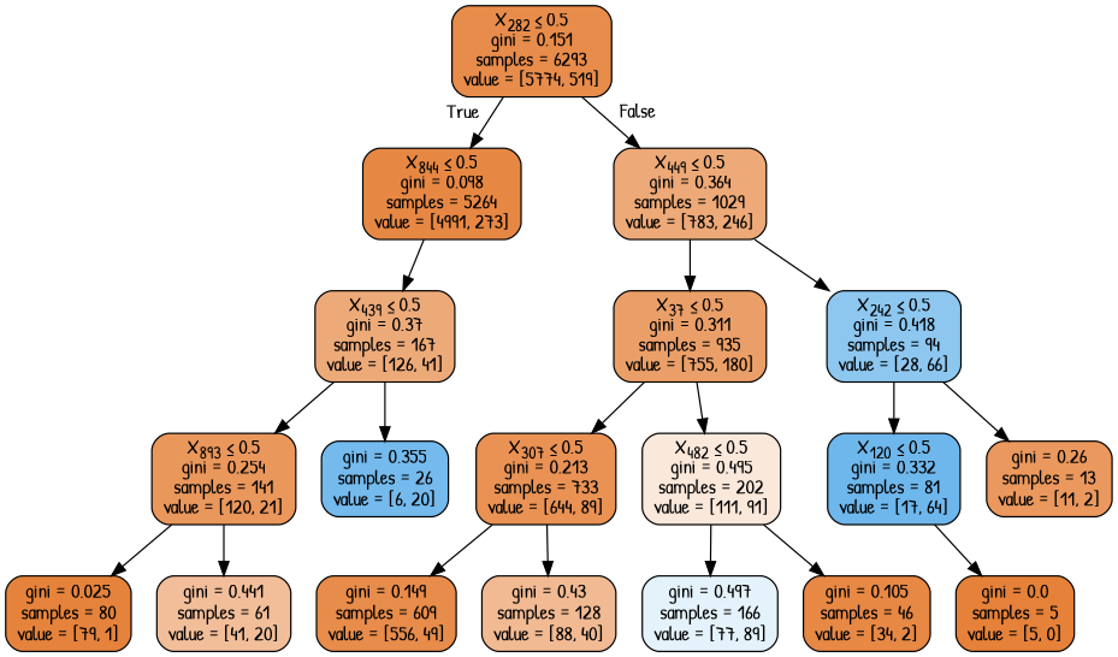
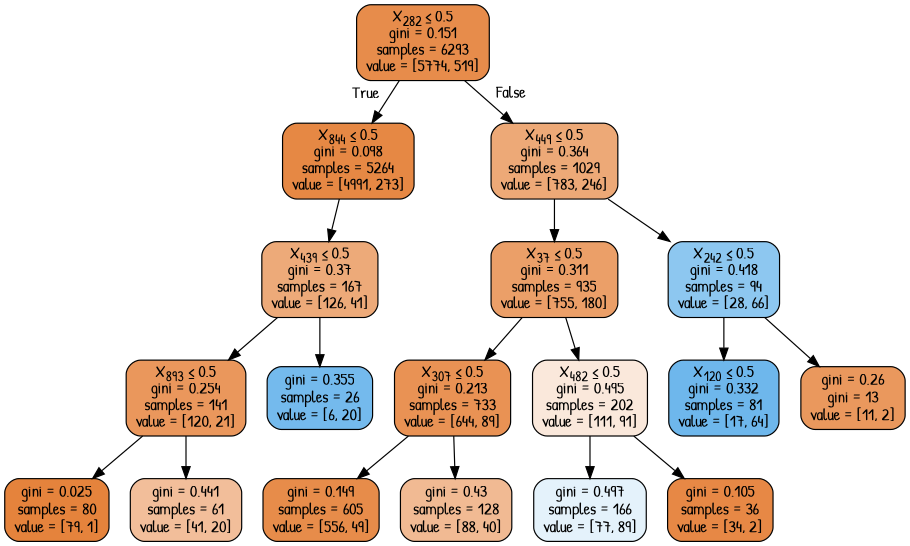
  digraph {
    fontname="Patrick Hand"
    node [color=black fontname="Patrick Hand" shape=box style="filled, rounded"]
    edge [fontname="Patrick Hand"]
    n1 [fillcolor="#e78c4b" label=<X<SUB>282</SUB> &le; 0.5<br/>gini = 0.151<br/>samples = 6293<br/>value = [5774, 519]>]
    n2 [fillcolor="#e68844" label=<X<SUB>844</SUB> &le; 0.5<br/>gini = 0.098<br/>samples = 5264<br/>value = [4991, 273]>]
    n3 [fillcolor="#eda977" label=<X<SUB>449</SUB> &le; 0.5<br/>gini = 0.364<br/>samples = 1029<br/>value = [783, 246]>]
    n4 [fillcolor="#edaa79" label=<X<SUB>439</SUB> &le; 0.5<br/>gini = 0.37<br/>samples = 167<br/>value = [126, 41]>]
    n5 [fillcolor="#eb9f68" label=<X<SUB>37</SUB> &le; 0.5<br/>gini = 0.311<br/>samples = 935<br/>value = [755, 180]>]
    n6 [fillcolor="#8dc7f0" label=<X<SUB>242</SUB> &le; 0.5<br/>gini = 0.418<br/>samples = 94<br/>value = [28, 66]>]
    n7 [fillcolor="#ea975c" label=<X<SUB>893</SUB> &le; 0.5<br/>gini = 0.254<br/>samples = 141<br/>value = [120, 21]>]
    n8 [fillcolor="#74baed" label=<gini = 0.355<br/>samples = 26<br/>value = [6, 20]>]
    n9 [fillcolor="#e5833c" label=<gini = 0.025<br/>samples = 80<br/>value = [79, 1]>]
    n10 [fillcolor="#f2be9a" label=<gini = 0.441<br/>samples = 61<br/>value = [41, 20]>]
    n11 [fillcolor="#e99254" label=<X<SUB>307</SUB> &le; 0.5<br/>gini = 0.213<br/>samples = 733<br/>value = [644, 89]>]
    n12 [fillcolor="#fae8db" label=<X<SUB>482</SUB> &le; 0.5<br/>gini = 0.495<br/>samples = 202<br/>value = [111, 91]>]
    n13 [fillcolor="#6eb7ec" label=<X<SUB>120</SUB> &le; 0.5<br/>gini = 0.332<br/>samples = 81<br/>value = [17, 64]>]
-   n14 [fillcolor="#ea985d" label=<gini = 0.26<br/>samples = 13<br/>value = [11, 2]>]
-   n15 [fillcolor="#e78c4a" label=<gini = 0.149<br/>samples = 609<br/>value = [556, 49]>]
+   n14 [fillcolor="#ea985d" label=<gini = 0.26<br/>gini = 13<br/>value = [11, 2]>]
+   n15 [fillcolor="#e78c4a" label=<gini = 0.149<br/>samples = 605<br/>value = [556, 49]>]
    n16 [fillcolor="#f1ba93" label=<gini = 0.43<br/>samples = 128<br/>value = [88, 40]>]
    n17 [fillcolor="#e4f2fb" label=<gini = 0.497<br/>samples = 166<br/>value = [77, 89]>]
-   n18 [fillcolor="#e78845" label=<gini = 0.105<br/>samples = 46<br/>value = [34, 2]>]
-   n19 [fillcolor="#e58139" label=<gini = 0.0<br/>samples = 5<br/>value = [5, 0]>]
+   n18 [fillcolor="#e78845" label=<gini = 0.105<br/>samples = 36<br/>value = [34, 2]>]
    n1 -> n2 [headlabel=True labelangle=45 labeldistance=2.5]
    n1 -> n3 [headlabel=False labelangle=-45 labeldistance=2.5]
    n2 -> n4
    n3 -> n5
    n3 -> n6
    n4 -> n7
    n4 -> n8
    n5 -> n11
    n5 -> n12
    n6 -> n13
    n6 -> n14
    n7 -> n9
    n7 -> n10
    n11 -> n15
    n11 -> n16
    n12 -> n17
    n12 -> n18
-   n13 -> n19
  }
